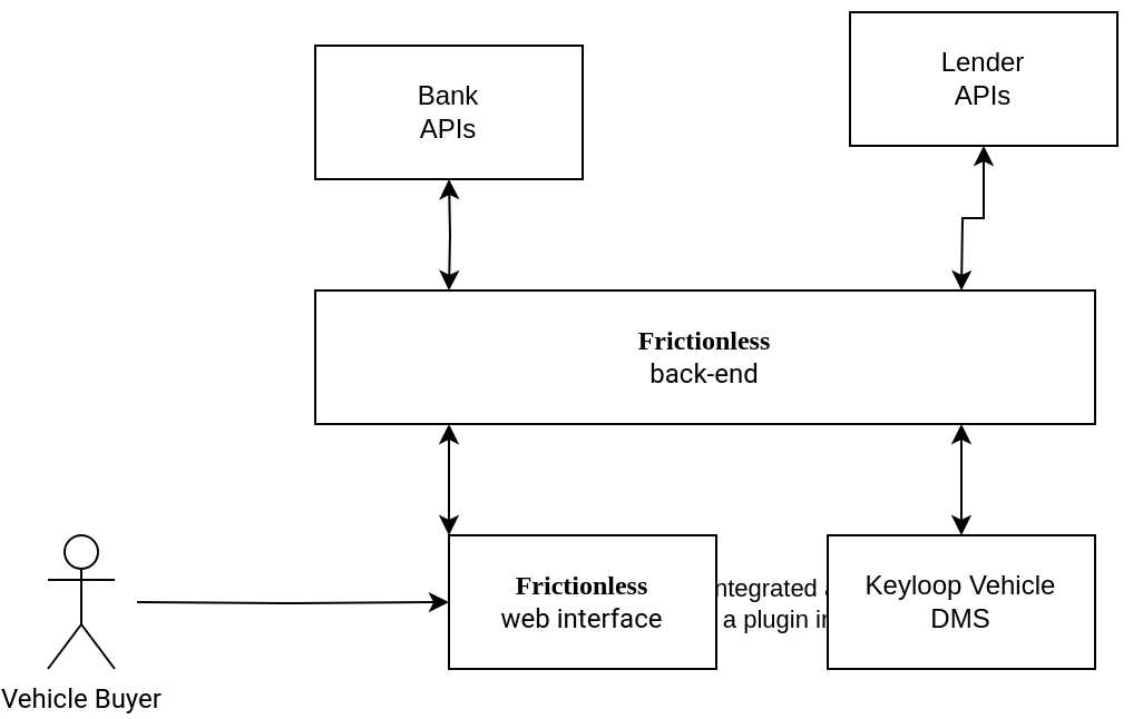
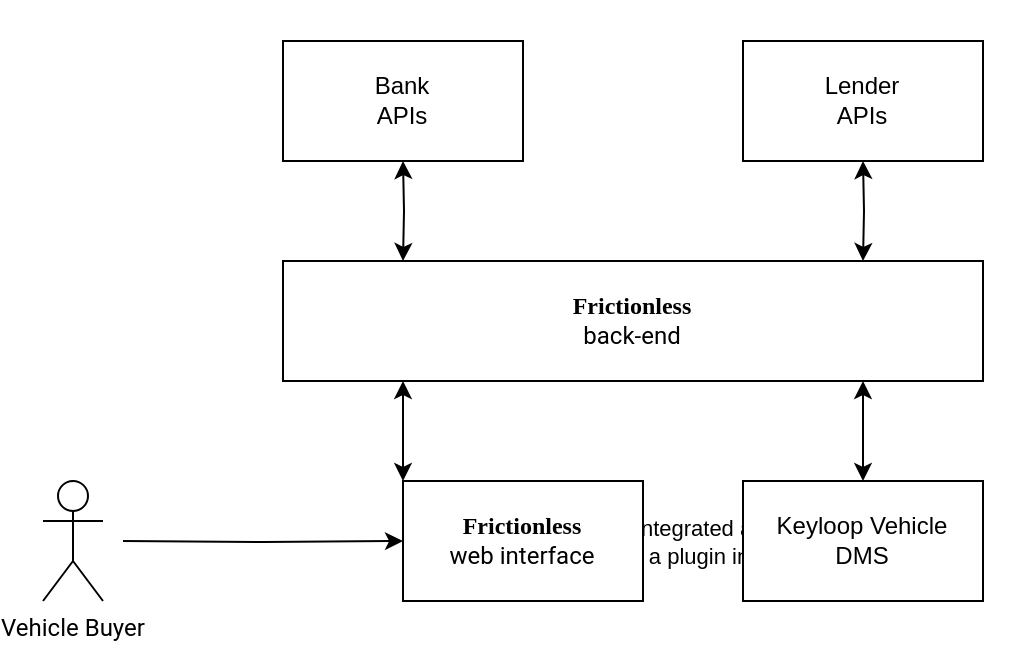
  <mxCell id="0" />
  <mxCell id="1" parent="0" />
  <mxCell id="2" value="" style="edgeStyle=orthogonalEdgeStyle;rounded=0;orthogonalLoop=1;jettySize=auto;html=1;" edge="1" parent="1" source="5" target="8"><mxGeometry relative="1" as="geometry" /></mxCell>
  <mxCell id="3" value="Integrated as&lt;br&gt;a plugin in" style="edgeLabel;html=1;align=center;verticalAlign=middle;resizable=0;points=[];" vertex="1" connectable="0" parent="2"><mxGeometry x="-0.205" relative="1" as="geometry"><mxPoint x="7" as="offset" /></mxGeometry></mxCell>
  <mxCell id="4" style="edgeStyle=orthogonalEdgeStyle;rounded=0;orthogonalLoop=1;jettySize=auto;html=1;startArrow=classic;startFill=1;" edge="1" parent="1" source="5" target="11"><mxGeometry relative="1" as="geometry"><Array as="points"><mxPoint x="200" y="200" /><mxPoint x="200" y="200" /></Array></mxGeometry></mxCell>
  <mxCell id="5" value="&lt;b style=&quot;font-family: &amp;#34;caveat&amp;#34;&quot;&gt;Frictionless&lt;/b&gt;&lt;font face=&quot;Roboto&quot;&gt;&lt;br&gt;web interface&lt;/font&gt;" style="rounded=0;whiteSpace=wrap;html=1;" vertex="1" parent="1"><mxGeometry x="200" y="240" width="120" height="60" as="geometry" /></mxCell>
  <mxCell id="6" style="edgeStyle=orthogonalEdgeStyle;rounded=0;orthogonalLoop=1;jettySize=auto;html=1;" edge="1" parent="1" target="5"><mxGeometry relative="1" as="geometry"><mxPoint x="60" y="270" as="sourcePoint" /></mxGeometry></mxCell>
  <mxCell id="7" value="&lt;font face=&quot;Roboto&quot;&gt;Vehicle Buyer&lt;/font&gt;" style="shape=umlActor;verticalLabelPosition=bottom;verticalAlign=top;html=1;outlineConnect=0;" vertex="1" parent="1"><mxGeometry x="20" y="240" width="30" height="60" as="geometry" /></mxCell>
  <mxCell id="8" value="Keyloop Vehicle&lt;br&gt;DMS" style="whiteSpace=wrap;html=1;rounded=0;" vertex="1" parent="1"><mxGeometry x="370" y="240" width="120" height="60" as="geometry" /></mxCell>
  <mxCell id="9" style="edgeStyle=orthogonalEdgeStyle;rounded=0;orthogonalLoop=1;jettySize=auto;html=1;startArrow=classic;startFill=1;" edge="1" parent="1" source="11" target="8"><mxGeometry relative="1" as="geometry"><Array as="points"><mxPoint x="430" y="200" /><mxPoint x="430" y="200" /></Array></mxGeometry></mxCell>
  <mxCell id="10" value="" style="edgeStyle=orthogonalEdgeStyle;rounded=0;orthogonalLoop=1;jettySize=auto;html=1;startArrow=classic;startFill=1;" edge="1" parent="1" target="12"><mxGeometry relative="1" as="geometry"><mxPoint x="200" y="130" as="sourcePoint" /></mxGeometry></mxCell>
  <mxCell id="11" value="&lt;font face=&quot;Caveat&quot; style=&quot;font-weight: bold&quot;&gt;Frictionless&lt;/font&gt;&lt;br&gt;&lt;font face=&quot;Roboto&quot;&gt;back-end&lt;/font&gt;" style="whiteSpace=wrap;html=1;rounded=0;" vertex="1" parent="1"><mxGeometry x="140" y="130" width="350" height="60" as="geometry" /></mxCell>
  <mxCell id="12" value="Bank&lt;br&gt;APIs" style="whiteSpace=wrap;html=1;rounded=0;" vertex="1" parent="1"><mxGeometry x="140" y="20" width="120" height="60" as="geometry" /></mxCell>
  <mxCell id="13" value="" style="edgeStyle=orthogonalEdgeStyle;rounded=0;orthogonalLoop=1;jettySize=auto;html=1;startArrow=classic;startFill=1;" edge="1" parent="1" target="14"><mxGeometry relative="1" as="geometry"><mxPoint x="430" y="130" as="sourcePoint" /></mxGeometry></mxCell>
- <mxCell id="14" value="Lender&lt;br&gt;APIs" style="whiteSpace=wrap;html=1;rounded=0;" vertex="1" parent="1"><mxGeometry x="380" y="5" width="120" height="60" as="geometry" /></mxCell>
+ <mxCell id="14" value="Lender&lt;br&gt;APIs" style="whiteSpace=wrap;html=1;rounded=0;" vertex="1" parent="1"><mxGeometry x="370" y="20" width="120" height="60" as="geometry" /></mxCell>
